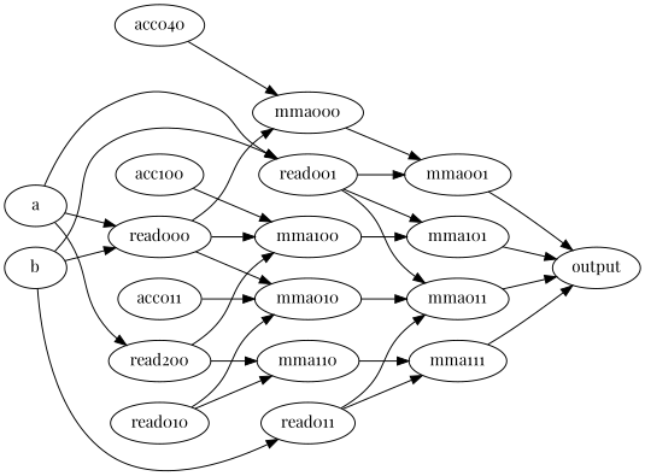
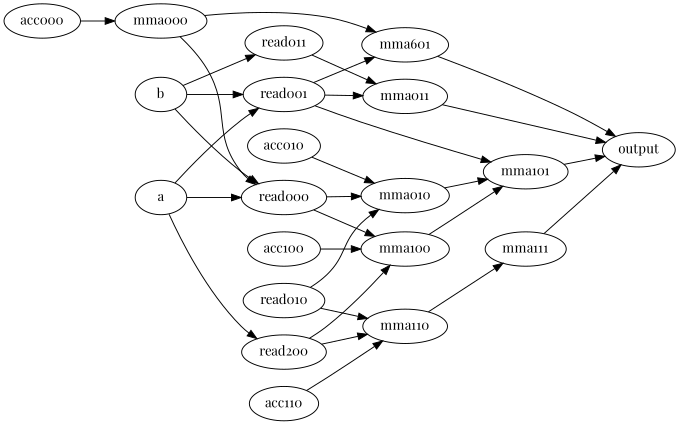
  digraph {
    fontname="Playfair Display"
    rankdir=LR
    node [fontname="Playfair Display" style=n]
    edge [fontname="Playfair Display"]
-   n1 [label=acc040]
+   n1 [label=acc000]
    n2 [label=mma000]
-   n3 [label=mma001]
+   n3 [label=mma601]
    n4 [label=output]
-   n5 [label=acc011]
+   n5 [label=acc010]
    n6 [label=mma010]
    n7 [label=mma011]
    n8 [label=acc100]
    n9 [label=mma100]
    n10 [label=mma101]
+   n11 [label=acc110]
    n12 [label=mma110]
    n13 [label=mma111]
    n14 [label=a]
    n15 [label=read000]
    n16 [label=read001]
    n17 [label=read200]
    n18 [label=b]
    n19 [label=read011]
    n20 [label=read010]
    n1 -> n2
    n2 -> n3
    n3 -> n4
    n5 -> n6
-   n6 -> n7
+   n6 -> n10
    n7 -> n4
    n8 -> n9
    n9 -> n10
    n10 -> n4
+   n11 -> n12
    n12 -> n13
    n13 -> n4
    n14 -> n15
    n14 -> n16
    n14 -> n17
-   n15 -> n2
+   n2 -> n15
    n15 -> n6
    n15 -> n9
    n16 -> n3
    n16 -> n7
    n16 -> n10
    n17 -> n9
    n17 -> n12
    n18 -> n15
    n18 -> n16
    n18 -> n19
    n19 -> n7
-   n19 -> n13
    n20 -> n6
    n20 -> n12
  }
